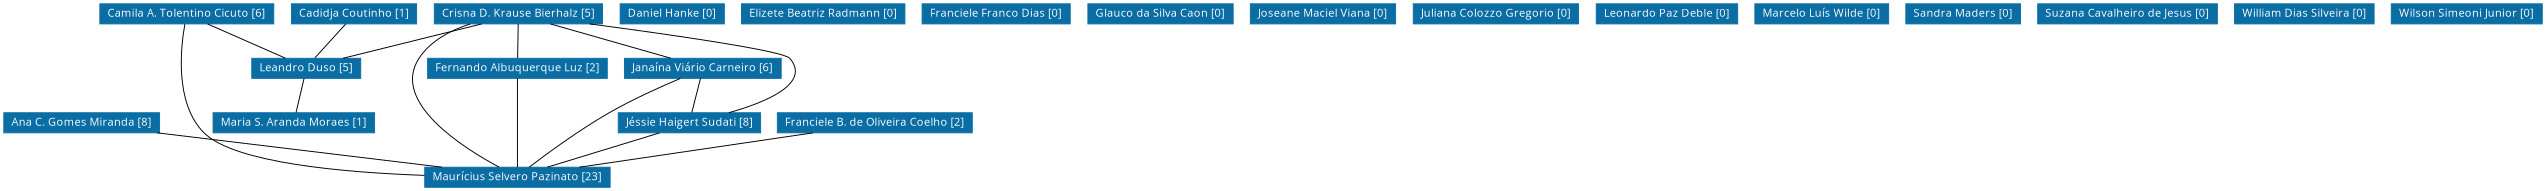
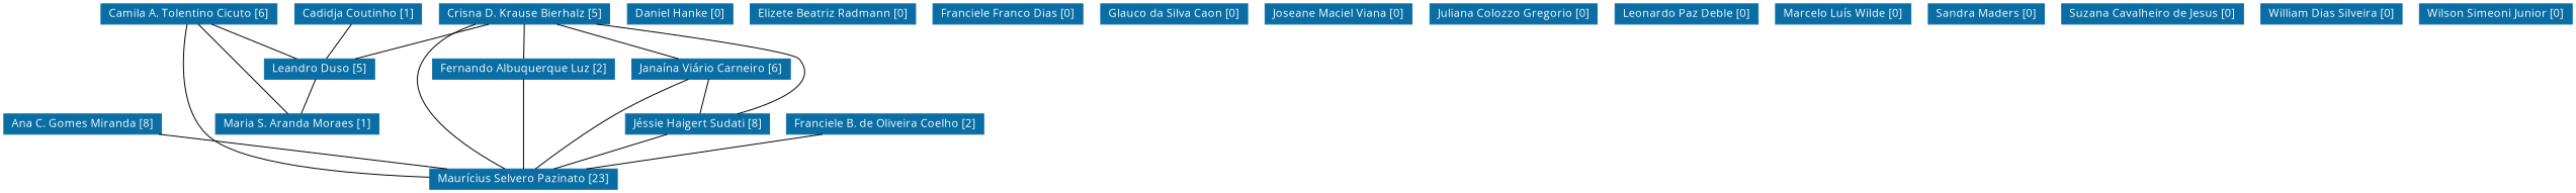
  strict graph {
    fontname="Open Sans"
    node [color="#0A6EA4" fontcolor="#FFFFFF" fontname="Open Sans" fontsize=12 shape=rectangle style=filled]
    edge [fontname="Open Sans"]
    n1 [height=0.29167 label="Ana C. Gomes Miranda [8]" width=2.0417]
    n2 [height=0.29167 label="Maurícius Selvero Pazinato [23]" width=2.3472]
    n3 [height=0.29167 label="Cadidja Coutinho [1]" width=1.625]
    n4 [height=0.29167 label="Leandro Duso [5]" width=1.4028]
    n5 [height=0.29167 label="Maria S. Aranda Moraes [1]" width=2.0833]
    n6 [height=0.29167 label="Camila A. Tolentino Cicuto [6]" width=2.2917]
    n7 [height=0.29167 label="Crisna D. Krause Bierhalz [5]" width=2.1944]
    n8 [height=0.29167 label="Fernando Albuquerque Luz [2]" width=2.2917]
    n9 [height=0.29167 label="Janaína Viário Carneiro [6]" width=2.0278]
    n10 [height=0.29167 label="Jéssie Haigert Sudati [8]" width=1.8194]
    n11 [height=0.29167 label="Daniel Hanke [0]" width=1.375]
    n12 [height=0.29167 label="Elizete Beatriz Radmann [0]" width=2.0972]
    n13 [height=0.29167 label="Franciele B. de Oliveira Coelho [2]" width=2.5556]
    n14 [height=0.29167 label="Franciele Franco Dias [0]" width=1.9028]
    n15 [height=0.29167 label="Glauco da Silva Caon [0]" width=1.9028]
    n16 [height=0.29167 label="Joseane Maciel Viana [0]" width=1.9028]
    n17 [height=0.29167 label="Juliana Colozzo Gregorio [0]" width=2.1528]
    n18 [height=0.29167 label="Leonardo Paz Deble [0]" width=1.8194]
    n19 [height=0.29167 label="Marcelo Luís Wilde [0]" width=1.7778]
    n20 [height=0.29167 label="Sandra Maders [0]" width=1.4444]
    n21 [height=0.29167 label="Suzana Cavalheiro de Jesus [0]" width=2.2778]
    n22 [height=0.29167 label="William Dias Silveira [0]" width=1.8611]
    n23 [height=0.29167 label="Wilson Simeoni Junior [0]" width=1.9583]
    n1 -- n2
    n3 -- n4
    n4 -- n5
    n6 -- n2
    n6 -- n4
+   n6 -- n5
    n7 -- n2
    n7 -- n4
    n7 -- n8
    n7 -- n9
    n7 -- n10
    n8 -- n2
    n9 -- n2
    n9 -- n10
    n10 -- n2
    n13 -- n2
  }
